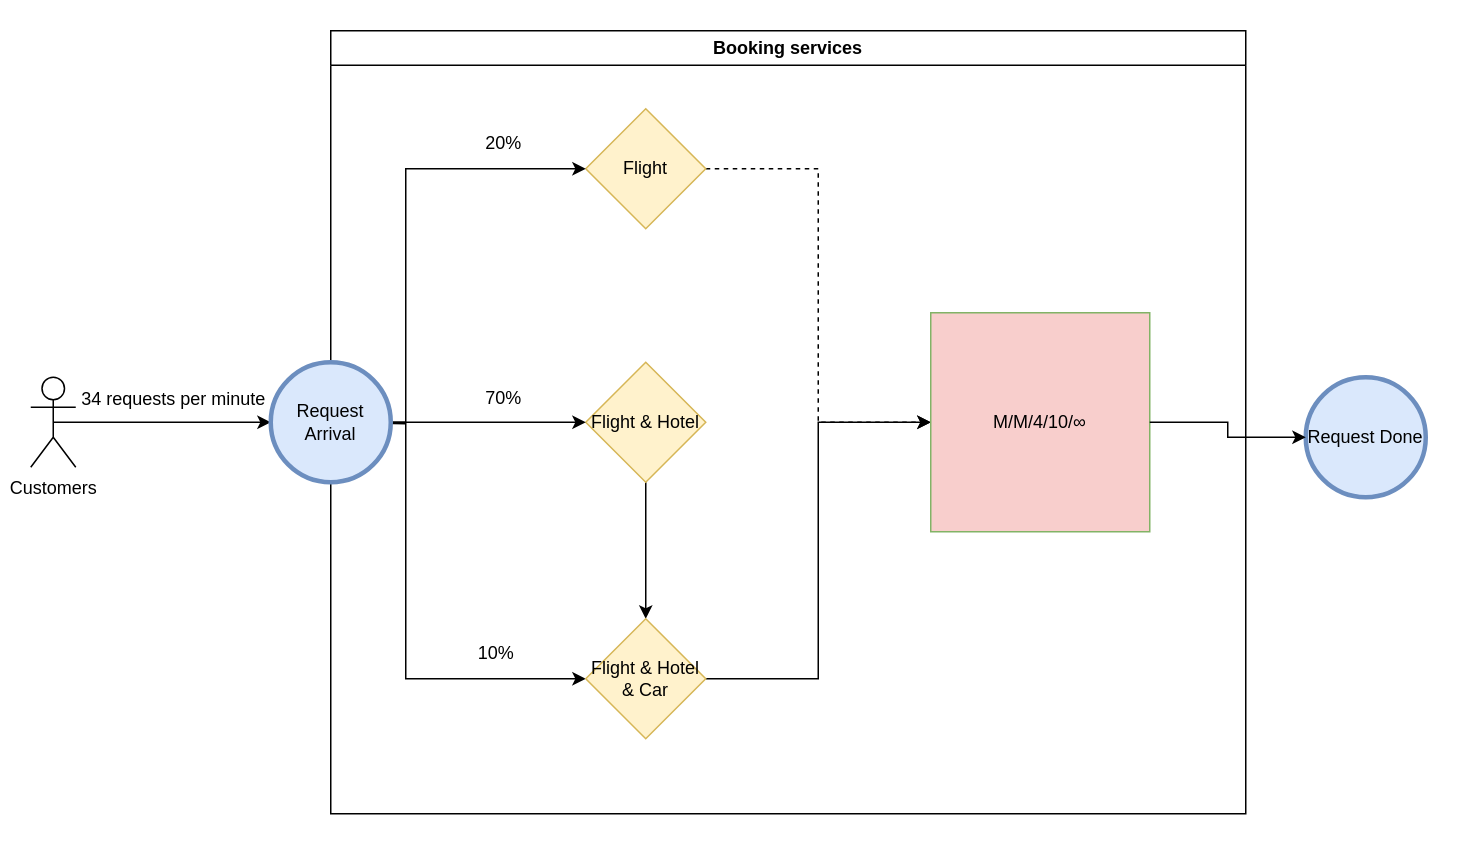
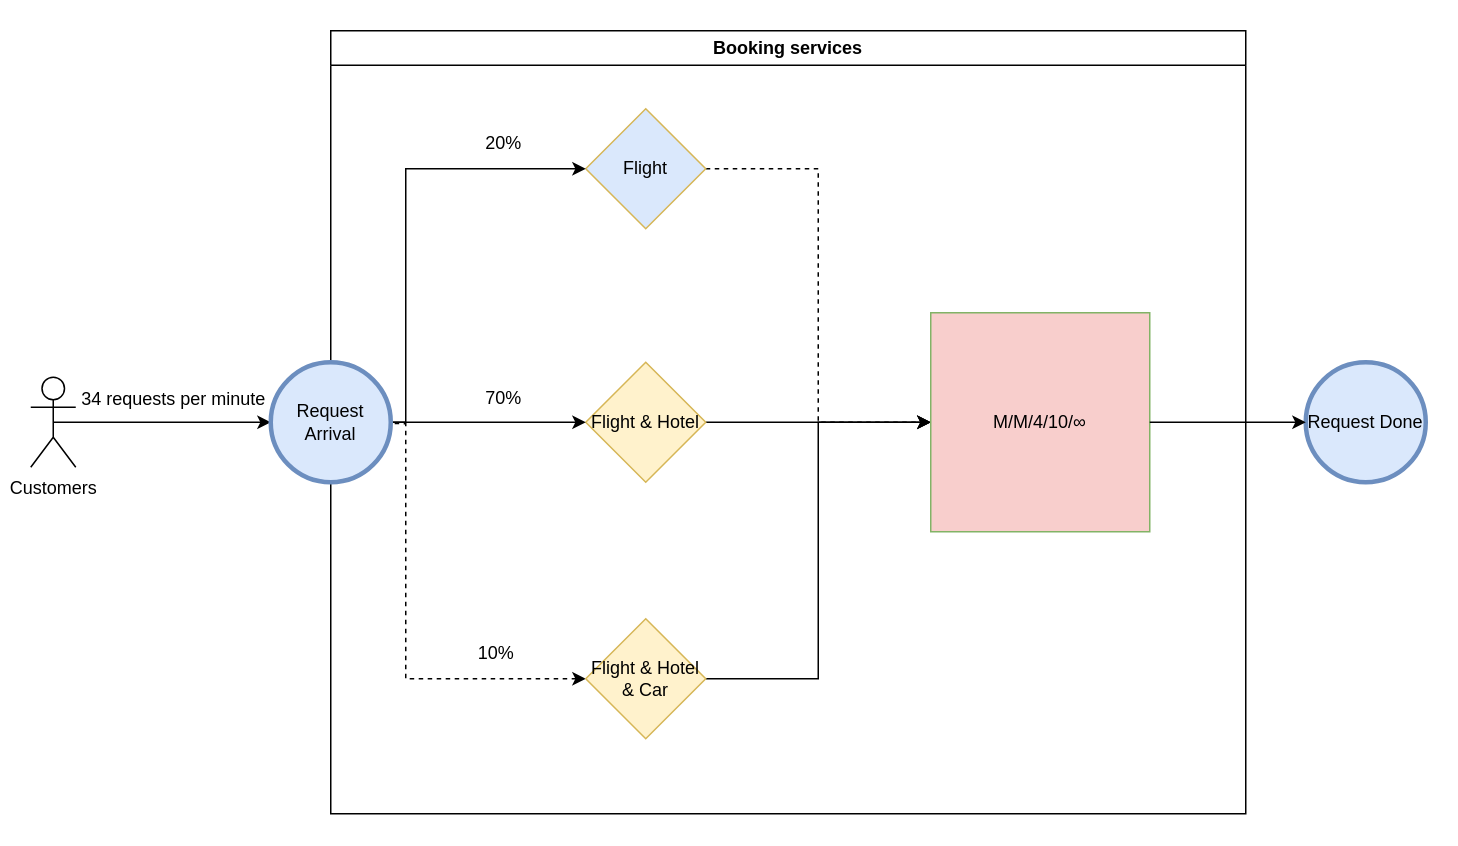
  <mxCell id="0" />
  <mxCell id="1" parent="0" />
  <mxCell id="2" value="" style="endArrow=classic;html=1;rounded=0;exitX=0.5;exitY=0.5;exitDx=0;exitDy=0;exitPerimeter=0;entryX=0;entryY=0.5;entryDx=0;entryDy=0;" edge="1" parent="1" source="22" target="5"><mxGeometry width="50" height="50" relative="1" as="geometry"><mxPoint x="70" y="222" as="sourcePoint" /><mxPoint x="230" y="282" as="targetPoint" /></mxGeometry></mxCell>
  <mxCell id="3" value="34 requests per minute" style="text;html=1;align=center;verticalAlign=middle;resizable=0;points=[];autosize=1;strokeColor=none;fillColor=none;" vertex="1" parent="1"><mxGeometry x="40" y="251" width="150" height="30" as="geometry" /></mxCell>
  <mxCell id="4" value="Customers" style="shape=umlActor;verticalLabelPosition=bottom;verticalAlign=top;html=1;outlineConnect=0;" vertex="1" parent="1"><mxGeometry x="20" y="251" width="30" height="60" as="geometry" /></mxCell>
  <mxCell id="5" value="Booking services" style="swimlane;whiteSpace=wrap;html=1;" vertex="1" parent="1"><mxGeometry x="220" y="20" width="610" height="522" as="geometry" /></mxCell>
  <mxCell id="6" style="edgeStyle=orthogonalEdgeStyle;rounded=0;orthogonalLoop=1;jettySize=auto;html=1;entryX=0;entryY=0.5;entryDx=0;entryDy=0;dashed=1;" edge="1" parent="5" source="7" target="17"><mxGeometry relative="1" as="geometry" /></mxCell>
- <mxCell id="7" value="Flight" style="rhombus;whiteSpace=wrap;html=1;fillColor=#fff2cc;strokeColor=#d6b656;" vertex="1" parent="5"><mxGeometry x="170" y="52" width="80" height="80" as="geometry" /></mxCell>
+ <mxCell id="7" value="Flight" style="rhombus;whiteSpace=wrap;html=1;fillColor=#dae8fc;strokeColor=#d6b656;" vertex="1" parent="5"><mxGeometry x="170" y="52" width="80" height="80" as="geometry" /></mxCell>
  <mxCell id="8" style="edgeStyle=orthogonalEdgeStyle;rounded=0;orthogonalLoop=1;jettySize=auto;html=1;exitX=0;exitY=0.5;exitDx=0;exitDy=0;entryX=0;entryY=0.5;entryDx=0;entryDy=0;" edge="1" parent="5" source="5" target="7"><mxGeometry relative="1" as="geometry"><Array as="points"><mxPoint x="50" y="261" /><mxPoint x="50" y="92" /></Array></mxGeometry></mxCell>
- <mxCell id="9" style="edgeStyle=orthogonalEdgeStyle;rounded=0;orthogonalLoop=1;jettySize=auto;html=1;" edge="1" parent="5" source="10" target="13"><mxGeometry relative="1" as="geometry" /></mxCell>
+ <mxCell id="9" style="edgeStyle=orthogonalEdgeStyle;rounded=0;orthogonalLoop=1;jettySize=auto;html=1;" edge="1" parent="5" source="10" target="17"><mxGeometry relative="1" as="geometry" /></mxCell>
  <mxCell id="10" value="Flight &amp;amp; Hotel" style="rhombus;whiteSpace=wrap;html=1;fillColor=#fff2cc;strokeColor=#d6b656;" vertex="1" parent="5"><mxGeometry x="170" y="221" width="80" height="80" as="geometry" /></mxCell>
- <mxCell id="11" style="edgeStyle=orthogonalEdgeStyle;rounded=0;orthogonalLoop=1;jettySize=auto;html=1;entryX=0;entryY=0.5;entryDx=0;entryDy=0;startArrow=classic;startFill=1;exitX=0;exitY=0.5;exitDx=0;exitDy=0;endArrow=none;endFill=0;" edge="1" parent="5" source="13" target="5"><mxGeometry relative="1" as="geometry"><mxPoint x="100" y="453" as="sourcePoint" /><mxPoint x="-70" y="282" as="targetPoint" /><Array as="points"><mxPoint x="50" y="432" /><mxPoint x="50" y="262" /></Array></mxGeometry></mxCell>
+ <mxCell id="11" style="edgeStyle=orthogonalEdgeStyle;rounded=0;orthogonalLoop=1;jettySize=auto;html=1;entryX=0;entryY=0.5;entryDx=0;entryDy=0;startArrow=classic;startFill=1;exitX=0;exitY=0.5;exitDx=0;exitDy=0;endArrow=none;endFill=0;dashed=1;" edge="1" parent="5" source="13" target="5"><mxGeometry relative="1" as="geometry"><mxPoint x="100" y="453" as="sourcePoint" /><mxPoint x="-70" y="282" as="targetPoint" /><Array as="points"><mxPoint x="50" y="432" /><mxPoint x="50" y="262" /></Array></mxGeometry></mxCell>
  <mxCell id="12" style="edgeStyle=orthogonalEdgeStyle;rounded=0;orthogonalLoop=1;jettySize=auto;html=1;entryX=0;entryY=0.5;entryDx=0;entryDy=0;" edge="1" parent="5" source="13" target="17"><mxGeometry relative="1" as="geometry" /></mxCell>
  <mxCell id="13" value="Flight &amp;amp; Hotel &amp;amp; Car" style="rhombus;whiteSpace=wrap;html=1;fillColor=#fff2cc;strokeColor=#d6b656;" vertex="1" parent="5"><mxGeometry x="170" y="392" width="80" height="80" as="geometry" /></mxCell>
  <mxCell id="14" style="edgeStyle=orthogonalEdgeStyle;rounded=0;orthogonalLoop=1;jettySize=auto;html=1;exitX=0;exitY=0.5;exitDx=0;exitDy=0;entryX=0;entryY=0.5;entryDx=0;entryDy=0;" edge="1" parent="5" source="5" target="10"><mxGeometry relative="1" as="geometry"><Array as="points"><mxPoint x="170" y="261" /></Array></mxGeometry></mxCell>
  <mxCell id="15" value="20%" style="text;html=1;align=center;verticalAlign=middle;resizable=0;points=[];autosize=1;strokeColor=none;fillColor=none;" vertex="1" parent="5"><mxGeometry x="90" y="60" width="50" height="30" as="geometry" /></mxCell>
  <mxCell id="16" value="70%" style="text;html=1;align=center;verticalAlign=middle;resizable=0;points=[];autosize=1;strokeColor=none;fillColor=none;" vertex="1" parent="5"><mxGeometry x="90" y="230" width="50" height="30" as="geometry" /></mxCell>
  <mxCell id="17" value="M/M/4/10/∞" style="whiteSpace=wrap;html=1;aspect=fixed;fillColor=#f8cecc;strokeColor=#82b366;" vertex="1" parent="5"><mxGeometry x="400" y="188" width="146" height="146" as="geometry" /></mxCell>
  <mxCell id="18" value="10%" style="text;html=1;align=center;verticalAlign=middle;resizable=0;points=[];autosize=1;strokeColor=none;fillColor=none;" vertex="1" parent="1"><mxGeometry x="305" y="420" width="50" height="30" as="geometry" /></mxCell>
- <mxCell id="19" value="Request Done" style="ellipse;whiteSpace=wrap;html=1;fillColor=#dae8fc;strokeColor=#6c8ebf;strokeWidth=3;" vertex="1" parent="1"><mxGeometry x="870" y="251" width="80" height="80" as="geometry" /></mxCell>
+ <mxCell id="19" value="Request Done" style="ellipse;whiteSpace=wrap;html=1;fillColor=#dae8fc;strokeColor=#6c8ebf;strokeWidth=3;" vertex="1" parent="1"><mxGeometry x="870" y="241" width="80" height="80" as="geometry" /></mxCell>
  <mxCell id="20" value="" style="edgeStyle=orthogonalEdgeStyle;rounded=0;orthogonalLoop=1;jettySize=auto;html=1;" edge="1" parent="1" source="17" target="19"><mxGeometry relative="1" as="geometry" /></mxCell>
  <mxCell id="21" value="" style="endArrow=classic;html=1;rounded=0;exitX=0.5;exitY=0.5;exitDx=0;exitDy=0;exitPerimeter=0;entryX=0;entryY=0.5;entryDx=0;entryDy=0;" edge="1" parent="1" source="4" target="22"><mxGeometry width="50" height="50" relative="1" as="geometry"><mxPoint x="35" y="281" as="sourcePoint" /><mxPoint x="220" y="281" as="targetPoint" /></mxGeometry></mxCell>
  <mxCell id="22" value="Request Arrival" style="ellipse;whiteSpace=wrap;html=1;fillColor=#dae8fc;strokeColor=#6c8ebf;strokeWidth=3;" vertex="1" parent="1"><mxGeometry x="180" y="241" width="80" height="80" as="geometry" /></mxCell>
